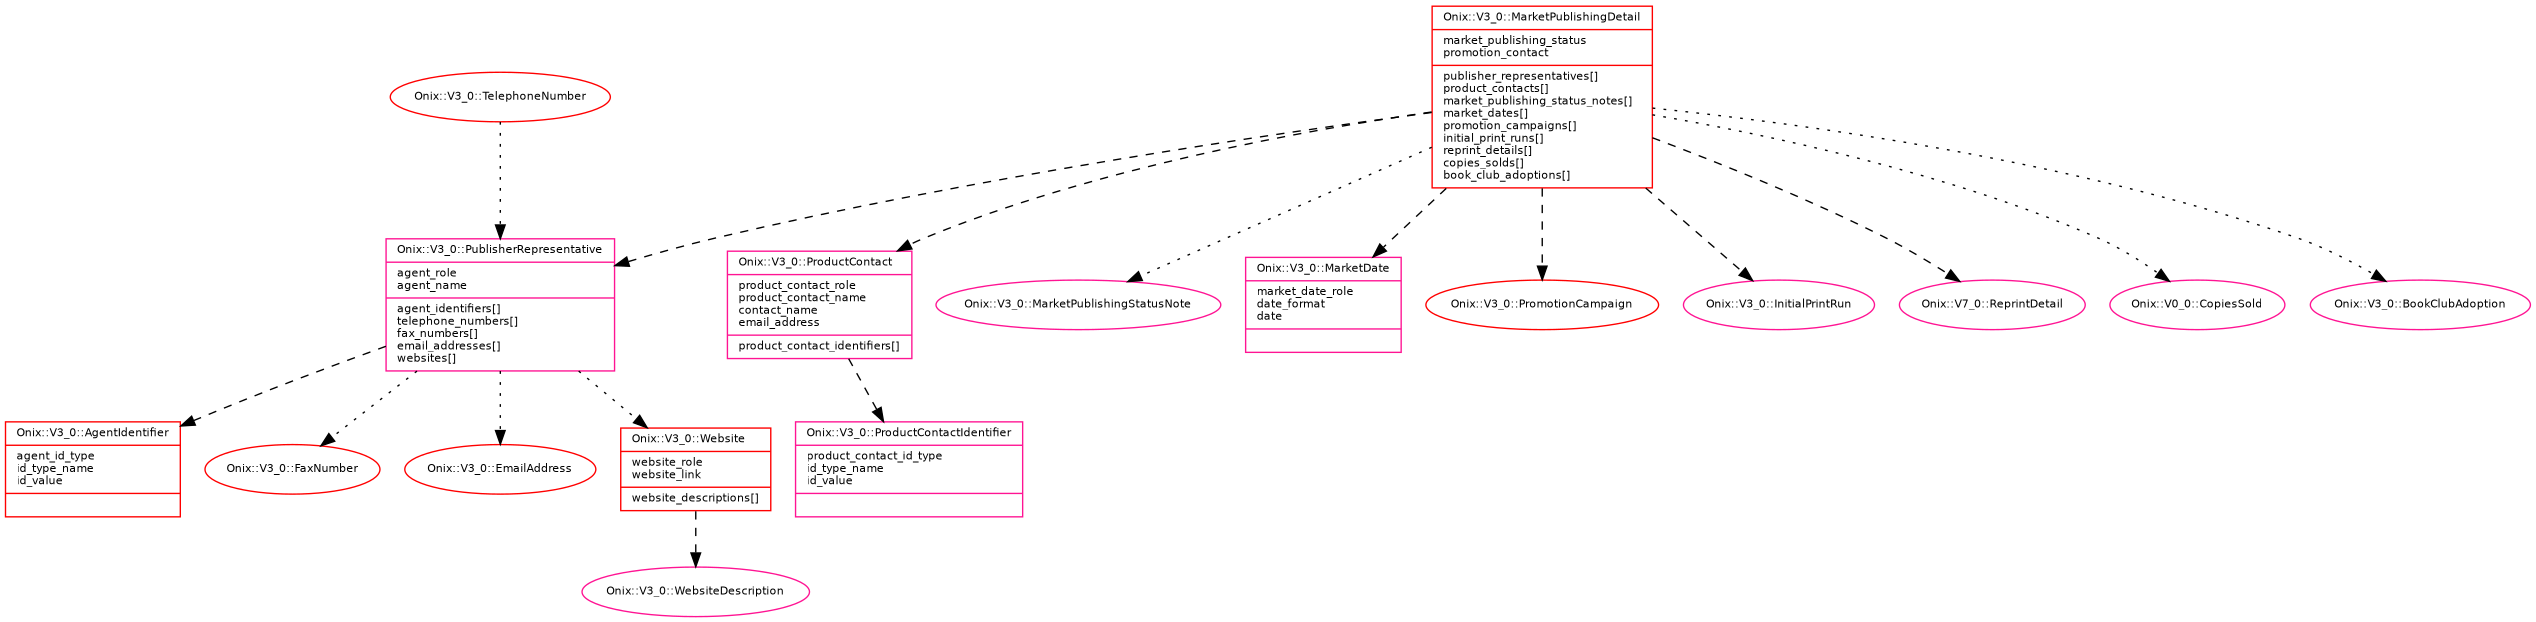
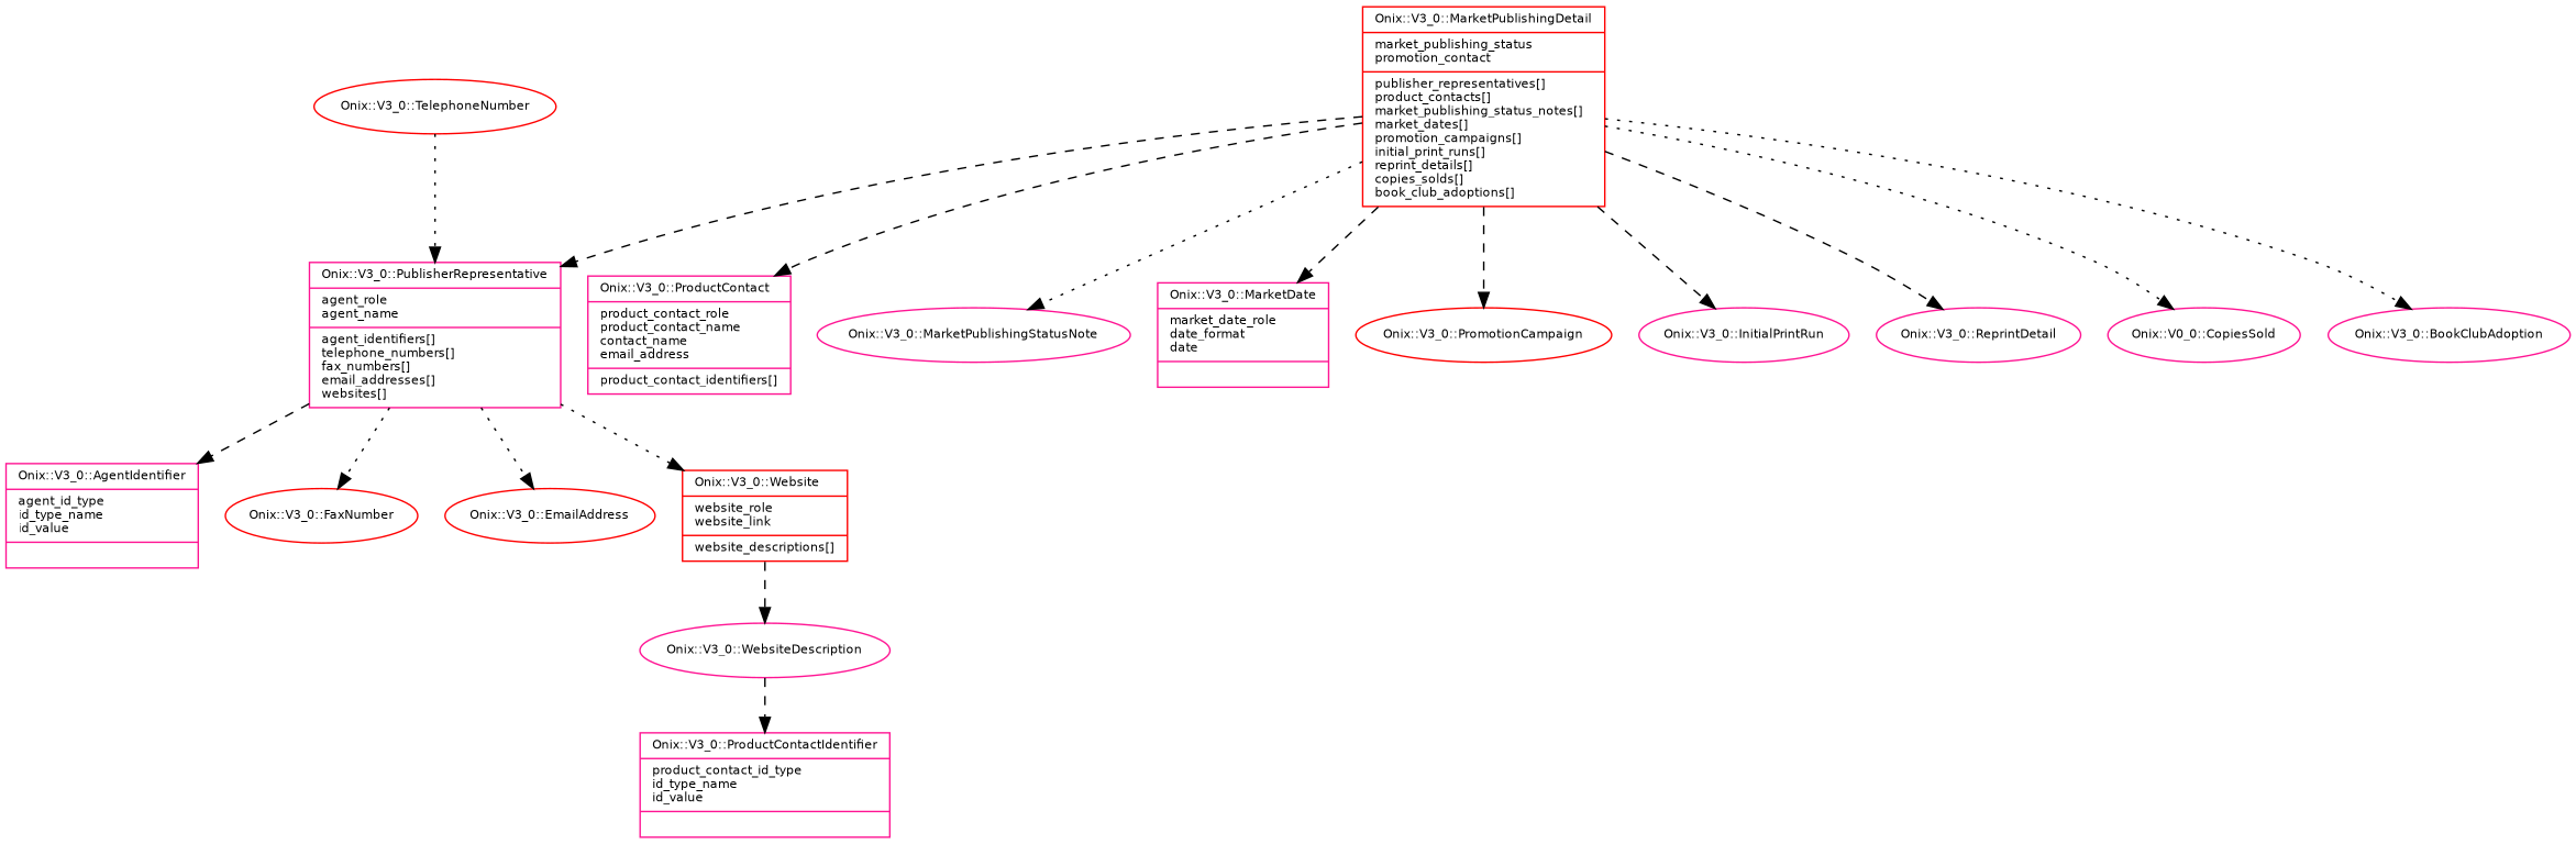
  digraph {
    fontname="Bitstream Vera Sans"
    fontsize=8
    node [color=deeppink fontname="Bitstream Vera Sans" fontsize=8 shape=oval]
    edge [arrowhead=normal fontname="Bitstream Vera Sans" fontsize=8 style=dashed]
    n1 [color=red label="{Onix::V3_0::MarketPublishingDetail\l|market_publishing_status\lpromotion_contact\l|publisher_representatives[]\lproduct_contacts[]\lmarket_publishing_status_notes[]\lmarket_dates[]\lpromotion_campaigns[]\linitial_print_runs[]\lreprint_details[]\lcopies_solds[]\lbook_club_adoptions[]\l}" shape=record]
    n2 [label="{Onix::V3_0::PublisherRepresentative\l|agent_role\lagent_name\l|agent_identifiers[]\ltelephone_numbers[]\lfax_numbers[]\lemail_addresses[]\lwebsites[]\l}" shape=record]
    n3 [label="{Onix::V3_0::ProductContact\l|product_contact_role\lproduct_contact_name\lcontact_name\lemail_address\l|product_contact_identifiers[]\l}" shape=record]
    n4 [label="Onix::V3_0::MarketPublishingStatusNote"]
    n5 [label="{Onix::V3_0::MarketDate\l|market_date_role\ldate_format\ldate\l|\l}" shape=record]
    n6 [color=red label="Onix::V3_0::PromotionCampaign"]
    n7 [label="Onix::V3_0::InitialPrintRun"]
-   n8 [label="Onix::V7_0::ReprintDetail"]
+   n8 [label="Onix::V3_0::ReprintDetail"]
    n9 [label="Onix::V0_0::CopiesSold"]
    n10 [label="Onix::V3_0::BookClubAdoption"]
-   n11 [color=red label="{Onix::V3_0::AgentIdentifier\l|agent_id_type\lid_type_name\lid_value\l|\l}" shape=record]
+   n11 [label="{Onix::V3_0::AgentIdentifier\l|agent_id_type\lid_type_name\lid_value\l|\l}" shape=record]
    n12 [color=red label="Onix::V3_0::FaxNumber"]
    n13 [color=red label="Onix::V3_0::EmailAddress"]
    n14 [color=red label="{Onix::V3_0::Website\l|website_role\lwebsite_link\l|website_descriptions[]\l}" shape=record]
    n15 [label="{Onix::V3_0::ProductContactIdentifier\l|product_contact_id_type\lid_type_name\lid_value\l|\l}" shape=record]
    n16 [color=red label="Onix::V3_0::TelephoneNumber"]
    n17 [label="Onix::V3_0::WebsiteDescription"]
    n1 -> n2
    n1 -> n3
    n1 -> n4 [style=dotted]
    n1 -> n5
    n1 -> n6
    n1 -> n7
    n1 -> n8
    n1 -> n9 [style=dotted]
    n1 -> n10 [style=dotted]
    n2 -> n11
    n2 -> n12 [style=dotted]
    n2 -> n13 [style=dotted]
    n2 -> n14 [style=dotted]
-   n3 -> n15
+   n17 -> n15
    n14 -> n17
    n16 -> n2 [style=dotted]
  }
